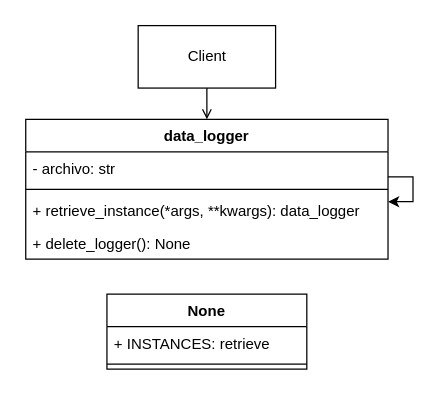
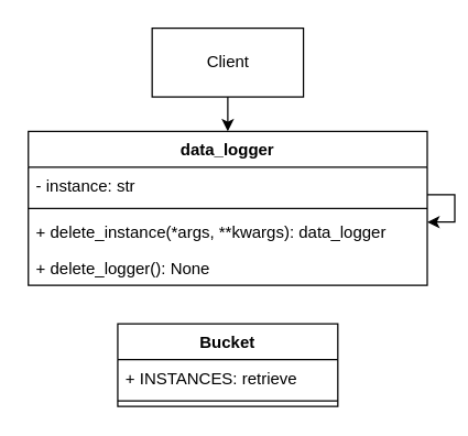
  <mxCell id="0" />
  <mxCell id="1" parent="0" />
  <mxCell id="2" value="data_logger" style="swimlane;fontStyle=1;align=center;verticalAlign=top;childLayout=stackLayout;horizontal=1;startSize=26;horizontalStack=0;resizeParent=1;resizeParentMax=0;resizeLast=0;collapsible=1;marginBottom=0;" vertex="1" parent="1"><mxGeometry x="20" y="95" width="290" height="112" as="geometry" /></mxCell>
- <mxCell id="3" value="- archivo: str" style="text;strokeColor=none;fillColor=none;align=left;verticalAlign=top;spacingLeft=4;spacingRight=4;overflow=hidden;rotatable=0;points=[[0,0.5],[1,0.5]];portConstraint=eastwest;" vertex="1" parent="2"><mxGeometry y="26" width="290" height="26" as="geometry" /></mxCell>
+ <mxCell id="3" value="- instance: str" style="text;strokeColor=none;fillColor=none;align=left;verticalAlign=top;spacingLeft=4;spacingRight=4;overflow=hidden;rotatable=0;points=[[0,0.5],[1,0.5]];portConstraint=eastwest;" vertex="1" parent="2"><mxGeometry y="26" width="290" height="26" as="geometry" /></mxCell>
  <mxCell id="4" value="" style="line;strokeWidth=1;fillColor=none;align=left;verticalAlign=middle;spacingTop=-1;spacingLeft=3;spacingRight=3;rotatable=0;labelPosition=right;points=[];portConstraint=eastwest;" vertex="1" parent="2"><mxGeometry y="52" width="290" height="8" as="geometry" /></mxCell>
- <mxCell id="5" value="+ retrieve_instance(*args, **kwargs): data_logger" style="text;strokeColor=none;fillColor=none;align=left;verticalAlign=top;spacingLeft=4;spacingRight=4;overflow=hidden;rotatable=0;points=[[0,0.5],[1,0.5]];portConstraint=eastwest;" vertex="1" parent="2"><mxGeometry y="60" width="290" height="26" as="geometry" /></mxCell>
+ <mxCell id="5" value="+ delete_instance(*args, **kwargs): data_logger" style="text;strokeColor=none;fillColor=none;align=left;verticalAlign=top;spacingLeft=4;spacingRight=4;overflow=hidden;rotatable=0;points=[[0,0.5],[1,0.5]];portConstraint=eastwest;" vertex="1" parent="2"><mxGeometry y="60" width="290" height="26" as="geometry" /></mxCell>
  <mxCell id="6" value="+ delete_logger(): None" style="text;strokeColor=none;fillColor=none;align=left;verticalAlign=top;spacingLeft=4;spacingRight=4;overflow=hidden;rotatable=0;points=[[0,0.5],[1,0.5]];portConstraint=eastwest;" vertex="1" parent="2"><mxGeometry y="86" width="290" height="26" as="geometry" /></mxCell>
  <mxCell id="7" style="edgeStyle=orthogonalEdgeStyle;rounded=0;orthogonalLoop=1;jettySize=auto;html=1;" edge="1" parent="1" source="2" target="2"><mxGeometry relative="1" as="geometry" /></mxCell>
- <mxCell id="8" style="edgeStyle=orthogonalEdgeStyle;rounded=0;orthogonalLoop=1;jettySize=auto;html=1;endArrow=open;" edge="1" parent="1" source="9" target="2"><mxGeometry relative="1" as="geometry" /></mxCell>
+ <mxCell id="8" style="edgeStyle=orthogonalEdgeStyle;rounded=0;orthogonalLoop=1;jettySize=auto;html=1;" edge="1" parent="1" source="9" target="2"><mxGeometry relative="1" as="geometry" /></mxCell>
  <mxCell id="9" value="Client" style="html=1;" vertex="1" parent="1"><mxGeometry x="110" y="20" width="110" height="50" as="geometry" /></mxCell>
- <mxCell id="10" value="None" style="swimlane;fontStyle=1;align=center;verticalAlign=top;childLayout=stackLayout;horizontal=1;startSize=26;horizontalStack=0;resizeParent=1;resizeParentMax=0;resizeLast=0;collapsible=1;marginBottom=0;" vertex="1" parent="1"><mxGeometry x="85" y="235" width="160" height="60" as="geometry" /></mxCell>
+ <mxCell id="10" value="Bucket" style="swimlane;fontStyle=1;align=center;verticalAlign=top;childLayout=stackLayout;horizontal=1;startSize=26;horizontalStack=0;resizeParent=1;resizeParentMax=0;resizeLast=0;collapsible=1;marginBottom=0;" vertex="1" parent="1"><mxGeometry x="85" y="235" width="160" height="60" as="geometry" /></mxCell>
  <mxCell id="11" value="+ INSTANCES: retrieve" style="text;strokeColor=none;fillColor=none;align=left;verticalAlign=top;spacingLeft=4;spacingRight=4;overflow=hidden;rotatable=0;points=[[0,0.5],[1,0.5]];portConstraint=eastwest;" vertex="1" parent="10"><mxGeometry y="26" width="160" height="26" as="geometry" /></mxCell>
  <mxCell id="12" value="" style="line;strokeWidth=1;fillColor=none;align=left;verticalAlign=middle;spacingTop=-1;spacingLeft=3;spacingRight=3;rotatable=0;labelPosition=right;points=[];portConstraint=eastwest;" vertex="1" parent="10"><mxGeometry y="52" width="160" height="8" as="geometry" /></mxCell>
